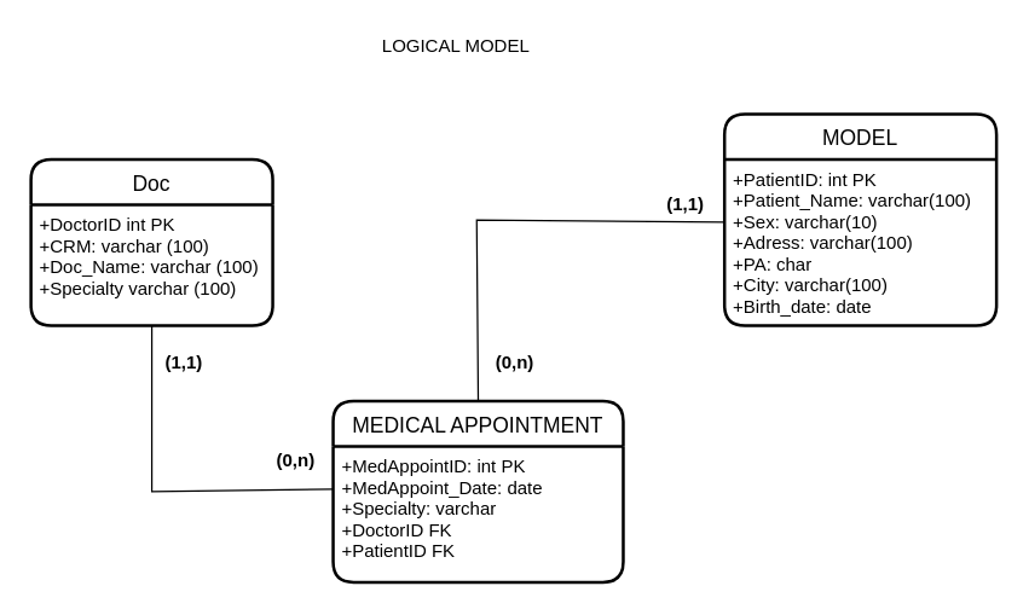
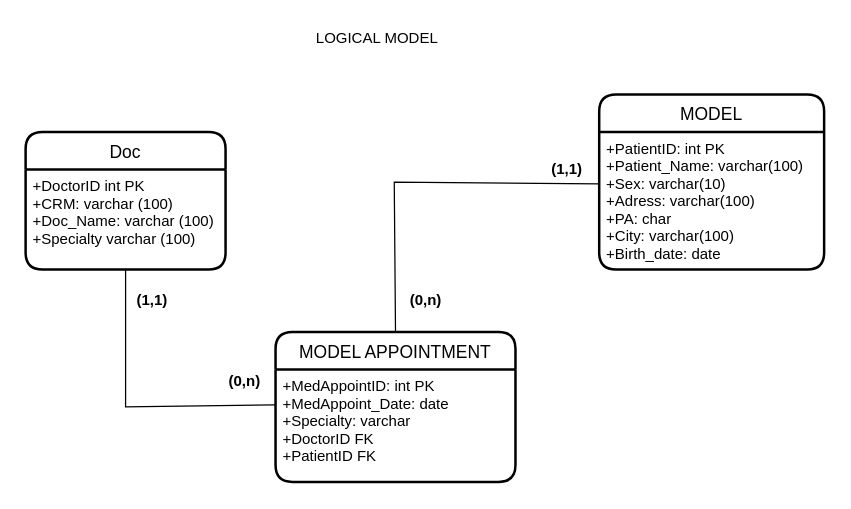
  <mxCell id="0" />
  <mxCell id="1" parent="0" />
  <mxCell id="2" value="Doc" style="swimlane;childLayout=stackLayout;horizontal=1;startSize=30;horizontalStack=0;rounded=1;fontSize=14;fontStyle=0;strokeWidth=2;resizeParent=0;resizeLast=1;shadow=0;dashed=0;align=center;" parent="1" vertex="1"><mxGeometry x="20" y="105" width="160" height="110" as="geometry" /></mxCell>
  <mxCell id="3" value="+DoctorID int PK&#10;+CRM: varchar (100)&#10;+Doc_Name: varchar (100)&#10;+Specialty varchar (100)" style="align=left;strokeColor=none;fillColor=none;spacingLeft=4;fontSize=12;verticalAlign=top;resizable=0;rotatable=0;part=1;" parent="2" vertex="1"><mxGeometry y="30" width="160" height="80" as="geometry" /></mxCell>
- <mxCell id="4" value="MEDICAL APPOINTMENT" style="swimlane;childLayout=stackLayout;horizontal=1;startSize=30;horizontalStack=0;rounded=1;fontSize=14;fontStyle=0;strokeWidth=2;resizeParent=0;resizeLast=1;shadow=0;dashed=0;align=center;" parent="1" vertex="1"><mxGeometry x="220" y="265" width="192" height="120" as="geometry" /></mxCell>
+ <mxCell id="4" value="MODEL APPOINTMENT" style="swimlane;childLayout=stackLayout;horizontal=1;startSize=30;horizontalStack=0;rounded=1;fontSize=14;fontStyle=0;strokeWidth=2;resizeParent=0;resizeLast=1;shadow=0;dashed=0;align=center;" parent="1" vertex="1"><mxGeometry x="220" y="265" width="192" height="120" as="geometry" /></mxCell>
  <mxCell id="5" value="+MedAppointID: int PK&#10;+MedAppoint_Date: date&#10;+Specialty: varchar&#10;+DoctorID FK&#10;+PatientID FK" style="align=left;strokeColor=none;fillColor=none;spacingLeft=4;fontSize=12;verticalAlign=top;resizable=0;rotatable=0;part=1;" parent="4" vertex="1"><mxGeometry y="30" width="192" height="90" as="geometry" /></mxCell>
  <mxCell id="6" value="MODEL" style="swimlane;childLayout=stackLayout;horizontal=1;startSize=30;horizontalStack=0;rounded=1;fontSize=14;fontStyle=0;strokeWidth=2;resizeParent=0;resizeLast=1;shadow=0;dashed=0;align=center;" parent="1" vertex="1"><mxGeometry x="479" y="75" width="180" height="140" as="geometry" /></mxCell>
  <mxCell id="7" value="+PatientID: int PK&#10;+Patient_Name: varchar(100)&#10;+Sex: varchar(10)&#10;+Adress: varchar(100)&#10;+PA: char&#10;+City: varchar(100)&#10;+Birth_date: date" style="align=left;strokeColor=none;fillColor=none;spacingLeft=4;fontSize=12;verticalAlign=top;resizable=0;rotatable=0;part=1;" parent="6" vertex="1"><mxGeometry y="30" width="180" height="110" as="geometry" /></mxCell>
  <mxCell id="8" style="edgeStyle=orthogonalEdgeStyle;rounded=0;orthogonalLoop=1;jettySize=auto;html=1;exitX=0.5;exitY=1;exitDx=0;exitDy=0;" parent="6" source="7" target="7" edge="1"><mxGeometry relative="1" as="geometry" /></mxCell>
  <mxCell id="9" value="LOGICAL MODEL" style="text;html=1;align=center;verticalAlign=middle;resizable=0;points=[];autosize=1;strokeColor=none;fillColor=none;" parent="1" vertex="1"><mxGeometry x="246" y="20" width="110" height="20" as="geometry" /></mxCell>
  <mxCell id="10" value="" style="endArrow=none;html=1;rounded=0;exitX=0.5;exitY=1;exitDx=0;exitDy=0;entryX=0;entryY=0.315;entryDx=0;entryDy=0;entryPerimeter=0;" parent="1" source="3" target="5" edge="1"><mxGeometry relative="1" as="geometry"><mxPoint x="101" y="215" as="sourcePoint" /><mxPoint x="101" y="370" as="targetPoint" /><Array as="points"><mxPoint x="100" y="325" /></Array></mxGeometry></mxCell>
  <mxCell id="11" value="" style="endArrow=none;html=1;rounded=0;exitX=0.5;exitY=0;exitDx=0;exitDy=0;entryX=0;entryY=0.378;entryDx=0;entryDy=0;entryPerimeter=0;" parent="1" source="4" target="7" edge="1"><mxGeometry relative="1" as="geometry"><mxPoint x="353" y="55" as="sourcePoint" /><mxPoint x="461" y="145" as="targetPoint" /><Array as="points"><mxPoint x="315" y="145" /></Array></mxGeometry></mxCell>
  <mxCell id="12" value="&lt;b&gt;(1,1)&lt;/b&gt;" style="text;html=1;align=center;verticalAlign=middle;resizable=0;points=[];autosize=1;strokeColor=none;fillColor=none;strokeWidth=3;" parent="1" vertex="1"><mxGeometry x="101" y="230" width="40" height="20" as="geometry" /></mxCell>
  <mxCell id="13" value="&lt;b&gt;(0,n)&lt;/b&gt;" style="text;html=1;align=center;verticalAlign=middle;resizable=0;points=[];autosize=1;strokeColor=none;fillColor=none;" parent="1" vertex="1"><mxGeometry x="175" y="295" width="40" height="20" as="geometry" /></mxCell>
  <mxCell id="14" value="&lt;b&gt;(0,n)&lt;/b&gt;" style="text;html=1;align=center;verticalAlign=middle;resizable=0;points=[];autosize=1;strokeColor=none;fillColor=none;" parent="1" vertex="1"><mxGeometry x="320" y="230" width="40" height="20" as="geometry" /></mxCell>
  <mxCell id="15" value="&lt;b&gt;(1,1)&lt;/b&gt;" style="text;html=1;align=center;verticalAlign=middle;resizable=0;points=[];autosize=1;strokeColor=none;fillColor=none;" parent="1" vertex="1"><mxGeometry x="432.68" y="125" width="40" height="20" as="geometry" /></mxCell>
